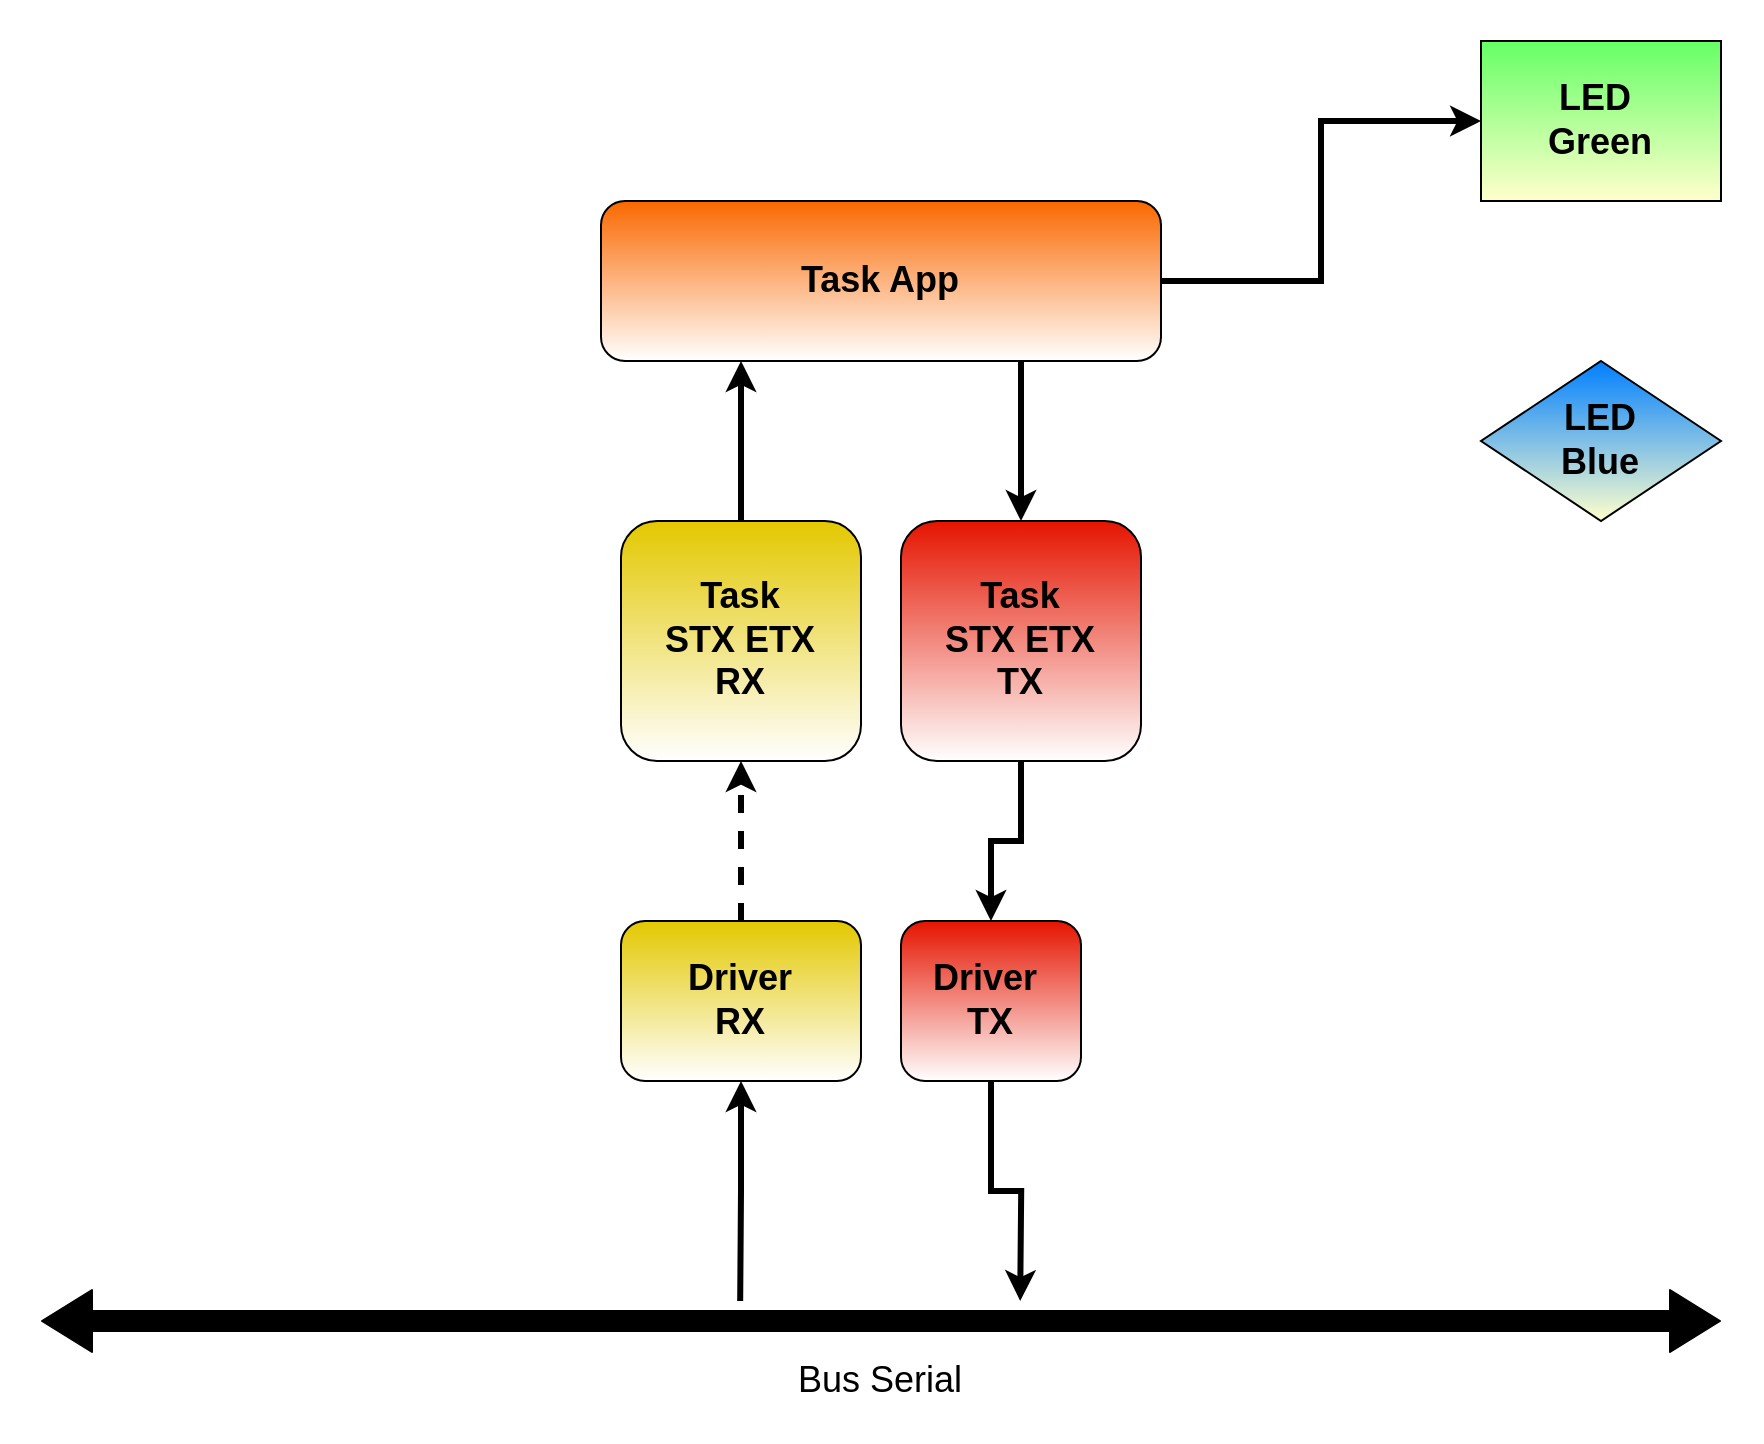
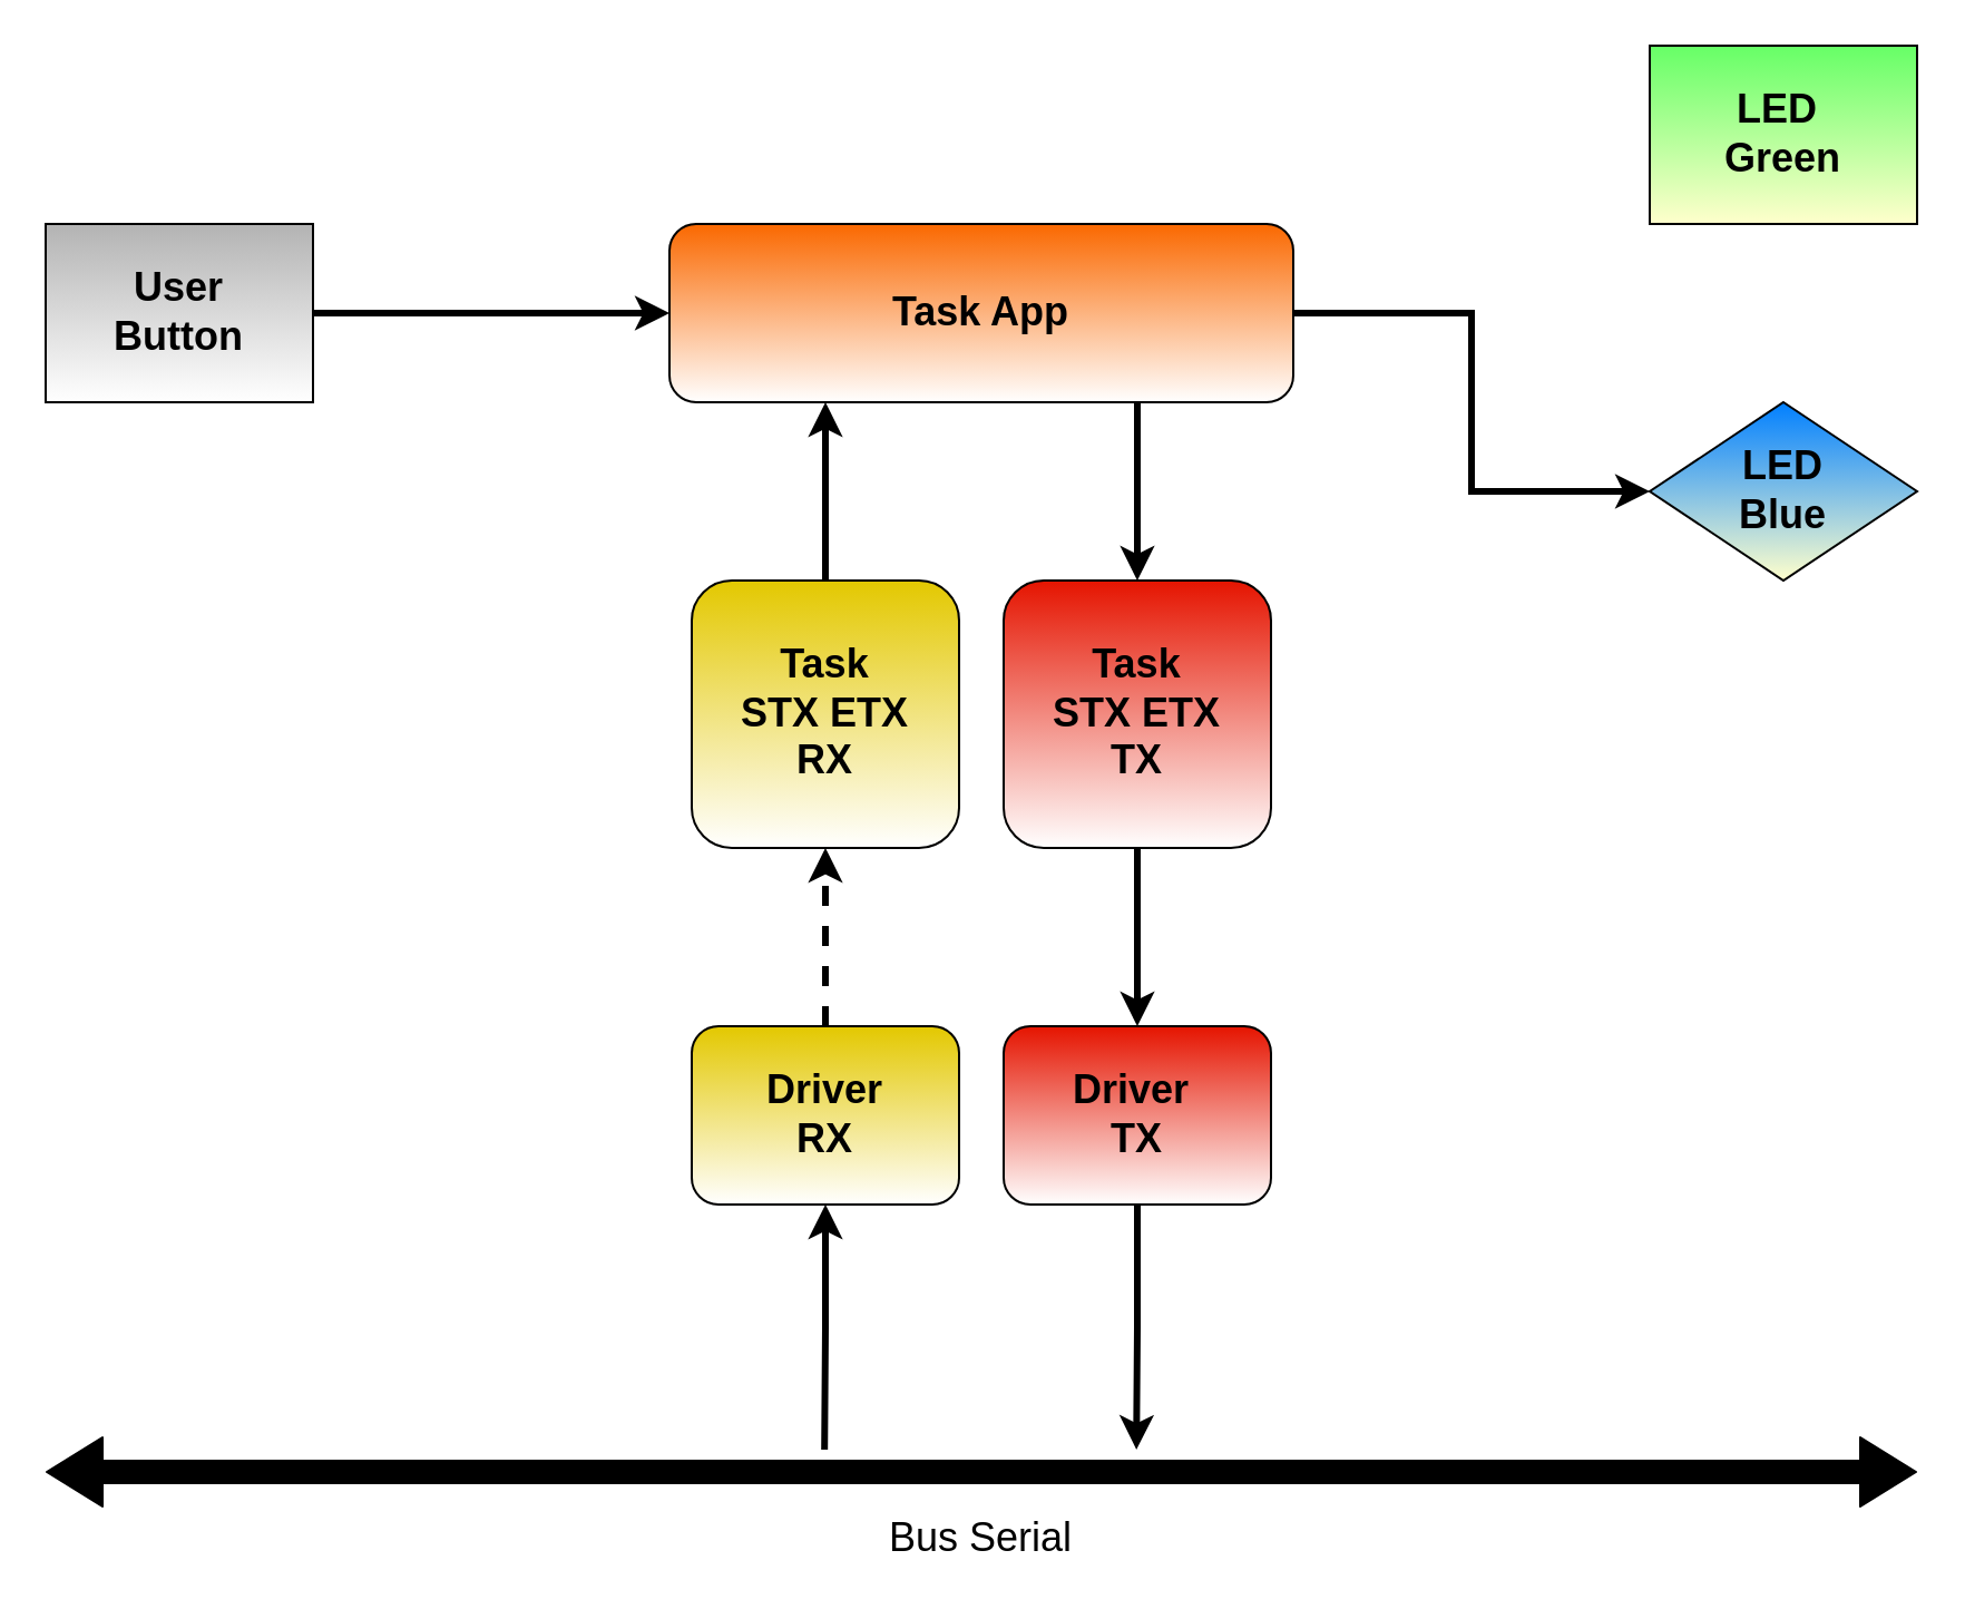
  <mxCell id="0" />
  <mxCell id="1" parent="0" />
  <mxCell id="2" style="edgeStyle=orthogonalEdgeStyle;rounded=0;orthogonalLoop=1;jettySize=auto;html=1;exitX=0.5;exitY=0;exitDx=0;exitDy=0;entryX=0.25;entryY=1;entryDx=0;entryDy=0;strokeWidth=3;" edge="1" parent="1" source="3" target="8"><mxGeometry relative="1" as="geometry" /></mxCell>
  <mxCell id="3" value="&lt;font style=&quot;font-size: 18px&quot; color=&quot;#000000&quot;&gt;&lt;b&gt;Task &lt;br&gt;STX ETX &lt;br&gt;RX&lt;/b&gt;&lt;/font&gt;" style="rounded=1;whiteSpace=wrap;html=1;fillColor=#e3c800;strokeColor=#000000;fontColor=#ffffff;gradientColor=#ffffff;" vertex="1" parent="1"><mxGeometry x="310" y="260" width="120" height="120" as="geometry" /></mxCell>
  <mxCell id="4" style="edgeStyle=orthogonalEdgeStyle;rounded=0;orthogonalLoop=1;jettySize=auto;html=1;exitX=0.5;exitY=1;exitDx=0;exitDy=0;entryX=0.5;entryY=0;entryDx=0;entryDy=0;strokeWidth=3;" edge="1" parent="1" source="5" target="14"><mxGeometry relative="1" as="geometry" /></mxCell>
  <mxCell id="5" value="&lt;font style=&quot;font-size: 18px&quot; color=&quot;#000000&quot;&gt;&lt;b&gt;Task &lt;br&gt;STX ETX &lt;br&gt;TX&lt;/b&gt;&lt;/font&gt;" style="rounded=1;whiteSpace=wrap;html=1;fillColor=#e51400;strokeColor=#000000;fontColor=#ffffff;gradientColor=#ffffff;" vertex="1" parent="1"><mxGeometry x="450" y="260" width="120" height="120" as="geometry" /></mxCell>
  <mxCell id="6" style="edgeStyle=orthogonalEdgeStyle;rounded=0;orthogonalLoop=1;jettySize=auto;html=1;exitX=0.75;exitY=1;exitDx=0;exitDy=0;entryX=0.5;entryY=0;entryDx=0;entryDy=0;strokeWidth=3;" edge="1" parent="1" source="8" target="5"><mxGeometry relative="1" as="geometry" /></mxCell>
- <mxCell id="7" style="edgeStyle=orthogonalEdgeStyle;rounded=0;orthogonalLoop=1;jettySize=auto;html=1;exitX=1;exitY=0.5;exitDx=0;exitDy=0;startArrow=none;startFill=0;startSize=6;endArrow=classic;endFill=1;endSize=6;targetPerimeterSpacing=0;fillColor=#000000;gradientColor=none;strokeWidth=3;" edge="1" parent="1" source="8" target="16"><mxGeometry relative="1" as="geometry" /></mxCell>
+ <mxCell id="7" style="edgeStyle=orthogonalEdgeStyle;rounded=0;orthogonalLoop=1;jettySize=auto;html=1;exitX=1;exitY=0.5;exitDx=0;exitDy=0;startArrow=none;startFill=0;startSize=6;endArrow=classic;endFill=1;endSize=6;targetPerimeterSpacing=0;fillColor=#000000;gradientColor=none;strokeWidth=3;" edge="1" parent="1" source="8" target="17"><mxGeometry relative="1" as="geometry" /></mxCell>
  <mxCell id="8" value="&lt;font style=&quot;font-size: 18px&quot; color=&quot;#000000&quot;&gt;&lt;b&gt;Task App&lt;/b&gt;&lt;/font&gt;" style="rounded=1;whiteSpace=wrap;html=1;fillColor=#fa6800;strokeColor=#000000;fontColor=#ffffff;gradientColor=#ffffff;" vertex="1" parent="1"><mxGeometry x="300" y="100" width="280" height="80" as="geometry" /></mxCell>
  <mxCell id="9" value="" style="shape=flexArrow;endArrow=classic;startArrow=classic;html=1;endSize=8;targetPerimeterSpacing=0;startSize=8;fillColor=#000000;gradientColor=none;" edge="1" parent="1"><mxGeometry width="50" height="50" relative="1" as="geometry"><mxPoint x="20" y="660" as="sourcePoint" /><mxPoint x="860" y="660" as="targetPoint" /></mxGeometry></mxCell>
  <mxCell id="10" style="edgeStyle=orthogonalEdgeStyle;rounded=0;orthogonalLoop=1;jettySize=auto;html=1;exitX=0.5;exitY=0;exitDx=0;exitDy=0;entryX=0.5;entryY=1;entryDx=0;entryDy=0;strokeWidth=3;dashed=1;" edge="1" parent="1" source="12" target="3"><mxGeometry relative="1" as="geometry" /></mxCell>
  <mxCell id="11" style="edgeStyle=orthogonalEdgeStyle;rounded=0;orthogonalLoop=1;jettySize=auto;html=1;exitX=0.5;exitY=1;exitDx=0;exitDy=0;startArrow=classic;startFill=1;startSize=6;endArrow=none;endFill=0;endSize=6;targetPerimeterSpacing=0;strokeWidth=3;" edge="1" parent="1" source="12"><mxGeometry relative="1" as="geometry"><mxPoint x="369.588" y="650" as="targetPoint" /></mxGeometry></mxCell>
  <mxCell id="12" value="&lt;span style=&quot;font-size: 18px&quot;&gt;&lt;b&gt;&lt;font color=&quot;#000000&quot;&gt;Driver &lt;br&gt;RX&lt;/font&gt;&lt;/b&gt;&lt;/span&gt;" style="rounded=1;whiteSpace=wrap;html=1;fillColor=#e3c800;strokeColor=#000000;fontColor=#ffffff;gradientColor=#ffffff;" vertex="1" parent="1"><mxGeometry x="310" y="460" width="120" height="80" as="geometry" /></mxCell>
  <mxCell id="13" style="edgeStyle=orthogonalEdgeStyle;rounded=0;orthogonalLoop=1;jettySize=auto;html=1;exitX=0.5;exitY=1;exitDx=0;exitDy=0;startSize=6;endSize=6;targetPerimeterSpacing=0;strokeWidth=3;" edge="1" parent="1" source="14"><mxGeometry relative="1" as="geometry"><mxPoint x="509.588" y="650" as="targetPoint" /></mxGeometry></mxCell>
- <mxCell id="14" value="&lt;font style=&quot;font-size: 18px&quot; color=&quot;#000000&quot;&gt;&lt;b&gt;Driver&amp;nbsp;&lt;br&gt;TX&lt;/b&gt;&lt;/font&gt;" style="rounded=1;whiteSpace=wrap;html=1;fillColor=#e51400;strokeColor=#000000;fontColor=#ffffff;gradientColor=#ffffff;" vertex="1" parent="1"><mxGeometry x="450" y="460" width="90" height="80" as="geometry" /></mxCell>
+ <mxCell id="14" value="&lt;font style=&quot;font-size: 18px&quot; color=&quot;#000000&quot;&gt;&lt;b&gt;Driver&amp;nbsp;&lt;br&gt;TX&lt;/b&gt;&lt;/font&gt;" style="rounded=1;whiteSpace=wrap;html=1;fillColor=#e51400;strokeColor=#000000;fontColor=#ffffff;gradientColor=#ffffff;" vertex="1" parent="1"><mxGeometry x="450" y="460" width="120" height="80" as="geometry" /></mxCell>
  <mxCell id="15" value="&lt;font style=&quot;font-size: 18px&quot;&gt;Bus Serial&lt;/font&gt;" style="text;html=1;strokeColor=none;fillColor=none;align=center;verticalAlign=middle;whiteSpace=wrap;rounded=0;" vertex="1" parent="1"><mxGeometry x="375" y="680" width="130" height="20" as="geometry" /></mxCell>
  <mxCell id="16" value="&lt;font style=&quot;font-size: 18px&quot;&gt;&lt;b&gt;LED&amp;nbsp;&lt;br&gt;Green&lt;/b&gt;&lt;/font&gt;" style="rounded=0;whiteSpace=wrap;html=1;fillColor=#66FF66;strokeColor=#000000;gradientColor=#FFFFCC;" vertex="1" parent="1"><mxGeometry x="740" y="20" width="120" height="80" as="geometry" /></mxCell>
  <mxCell id="17" value="&lt;font style=&quot;font-size: 18px&quot;&gt;&lt;b&gt;LED &lt;br&gt;Blue&lt;/b&gt;&lt;/font&gt;" style="rhombus;whiteSpace=wrap;html=1;gradientColor=#FFFFCC;fillColor=#007FFF;" vertex="1" parent="1"><mxGeometry x="740" y="180" width="120" height="80" as="geometry" /></mxCell>
+ <mxCell id="18" style="edgeStyle=orthogonalEdgeStyle;rounded=0;orthogonalLoop=1;jettySize=auto;html=1;exitX=1;exitY=0.5;exitDx=0;exitDy=0;entryX=0;entryY=0.5;entryDx=0;entryDy=0;startArrow=none;startFill=0;startSize=6;endArrow=classic;endFill=1;endSize=6;targetPerimeterSpacing=0;fillColor=#000000;gradientColor=none;strokeWidth=3;" edge="1" parent="1" source="19" target="8"><mxGeometry relative="1" as="geometry" /></mxCell>
+ <mxCell id="19" value="&lt;font style=&quot;font-size: 18px&quot;&gt;&lt;b&gt;User &lt;br&gt;Button&lt;/b&gt;&lt;/font&gt;" style="rounded=0;whiteSpace=wrap;html=1;gradientColor=#ffffff;fillColor=#B3B3B3;" vertex="1" parent="1"><mxGeometry x="20" y="100" width="120" height="80" as="geometry" /></mxCell>
